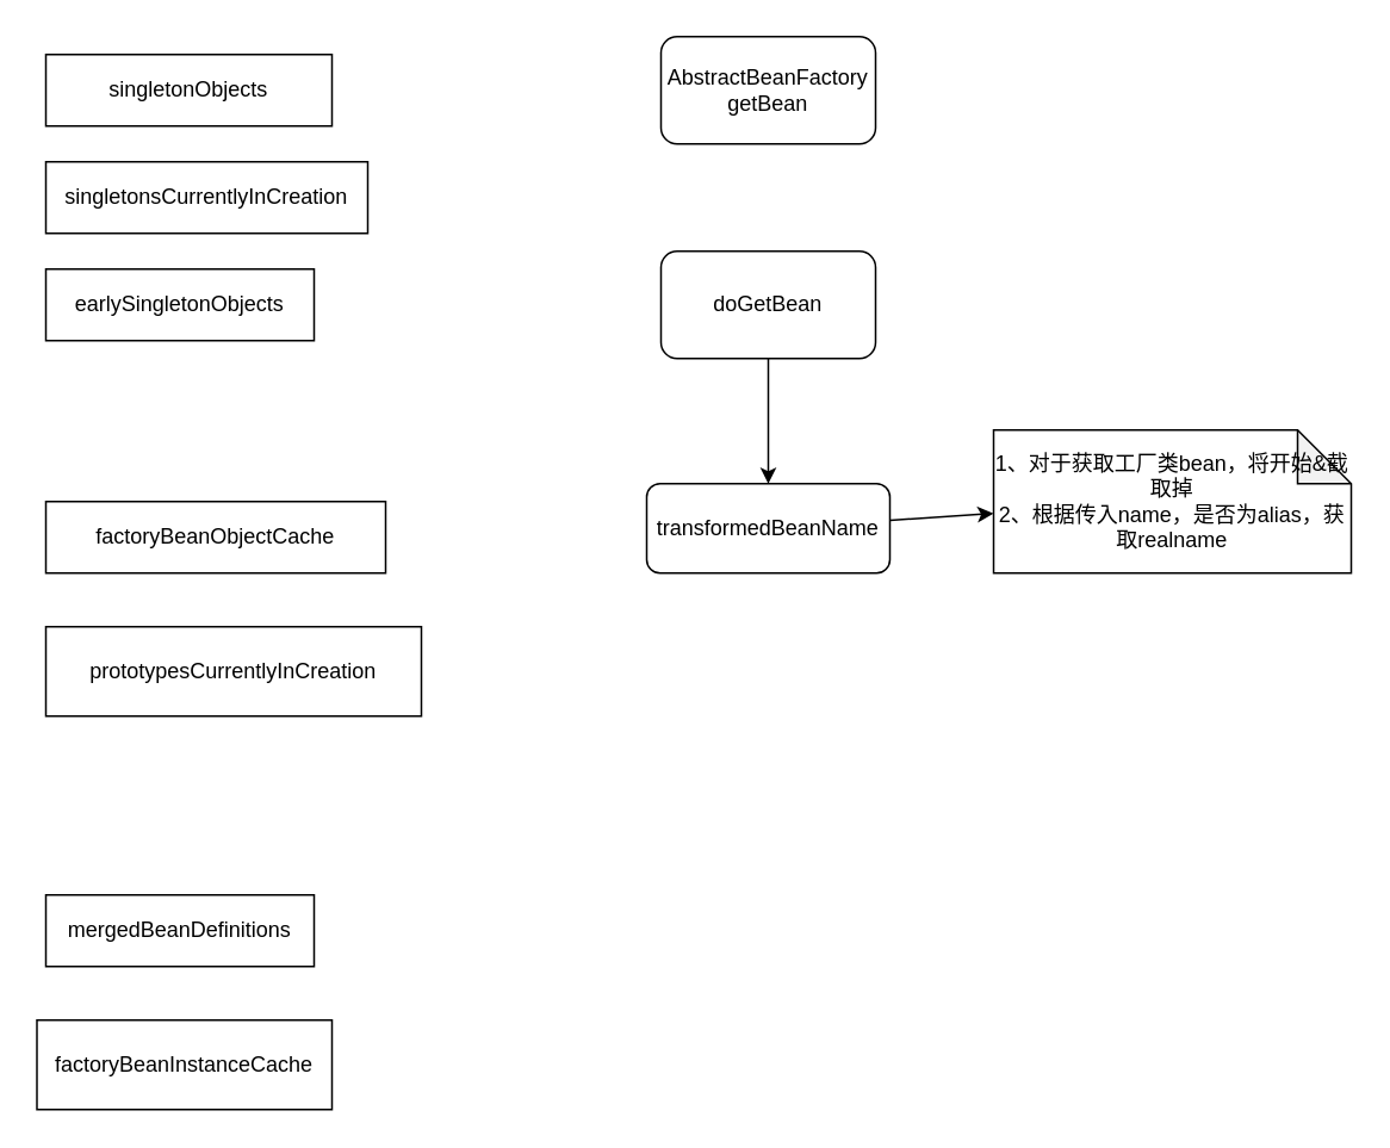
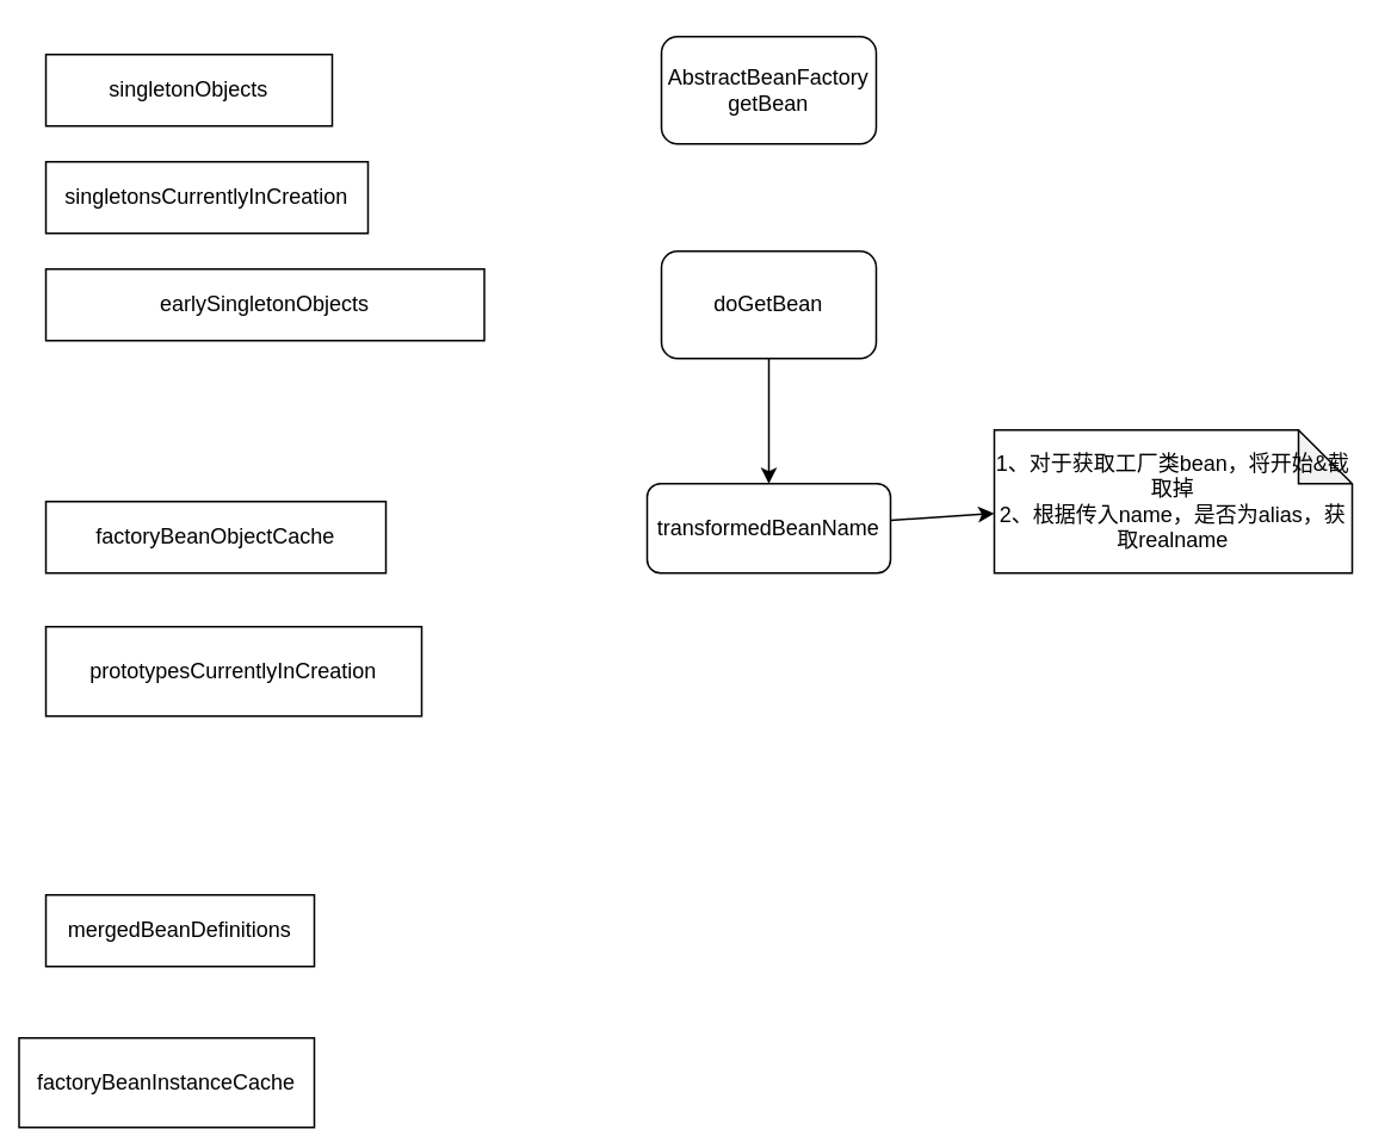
  <mxCell id="0" />
  <mxCell id="1" parent="0" />
  <mxCell id="2" value="AbstractBeanFactory&lt;br&gt;getBean" style="rounded=1;whiteSpace=wrap;html=1;" parent="1" vertex="1"><mxGeometry x="369" y="20" width="120" height="60" as="geometry" /></mxCell>
  <mxCell id="3" value="" style="edgeStyle=none;html=1;" parent="1" source="4" target="6" edge="1"><mxGeometry relative="1" as="geometry" /></mxCell>
  <mxCell id="4" value="doGetBean" style="whiteSpace=wrap;html=1;rounded=1;" parent="1" vertex="1"><mxGeometry x="369" y="140" width="120" height="60" as="geometry" /></mxCell>
  <mxCell id="5" value="" style="edgeStyle=none;html=1;" parent="1" source="6" target="7" edge="1"><mxGeometry relative="1" as="geometry" /></mxCell>
  <mxCell id="6" value="transformedBeanName" style="whiteSpace=wrap;html=1;rounded=1;" parent="1" vertex="1"><mxGeometry x="361" y="270" width="136" height="50" as="geometry" /></mxCell>
  <mxCell id="7" value="1、对于获取工厂类bean，将开始&amp;amp;截取掉&lt;br&gt;2、根据传入name，是否为alias，获取realname" style="shape=note;whiteSpace=wrap;html=1;backgroundOutline=1;darkOpacity=0.05;" parent="1" vertex="1"><mxGeometry x="555" y="240" width="200" height="80" as="geometry" /></mxCell>
  <mxCell id="8" value="singletonObjects" style="rounded=0;whiteSpace=wrap;html=1;" parent="1" vertex="1"><mxGeometry x="25" y="30" width="160" height="40" as="geometry" /></mxCell>
  <mxCell id="9" value="singletonsCurrentlyInCreation" style="rounded=0;whiteSpace=wrap;html=1;" parent="1" vertex="1"><mxGeometry x="25" y="90" width="180" height="40" as="geometry" /></mxCell>
- <mxCell id="10" value="earlySingletonObjects" style="rounded=0;whiteSpace=wrap;html=1;" parent="1" vertex="1"><mxGeometry x="25" y="150" width="150" height="40" as="geometry" /></mxCell>
+ <mxCell id="10" value="earlySingletonObjects" style="rounded=0;whiteSpace=wrap;html=1;" parent="1" vertex="1"><mxGeometry x="25" y="150" width="245" height="40" as="geometry" /></mxCell>
  <mxCell id="11" value="factoryBeanObjectCache" style="rounded=0;whiteSpace=wrap;html=1;" parent="1" vertex="1"><mxGeometry x="25" y="280" width="190" height="40" as="geometry" /></mxCell>
  <mxCell id="12" value="prototypesCurrentlyInCreation" style="rounded=0;whiteSpace=wrap;html=1;" parent="1" vertex="1"><mxGeometry x="25" y="350" width="210" height="50" as="geometry" /></mxCell>
  <mxCell id="13" value="mergedBeanDefinitions" style="rounded=0;whiteSpace=wrap;html=1;" parent="1" vertex="1"><mxGeometry x="25" y="500" width="150" height="40" as="geometry" /></mxCell>
- <mxCell id="14" value="factoryBeanInstanceCache" style="rounded=0;whiteSpace=wrap;html=1;" vertex="1" parent="1"><mxGeometry x="20" y="570" width="165" height="50" as="geometry" /></mxCell>
+ <mxCell id="14" value="factoryBeanInstanceCache" style="rounded=0;whiteSpace=wrap;html=1;" vertex="1" parent="1"><mxGeometry x="10" y="580" width="165" height="50" as="geometry" /></mxCell>
